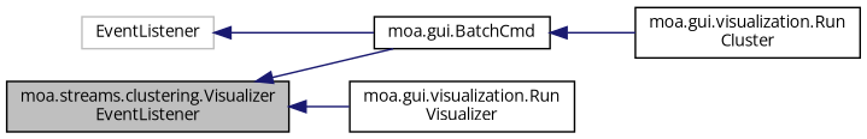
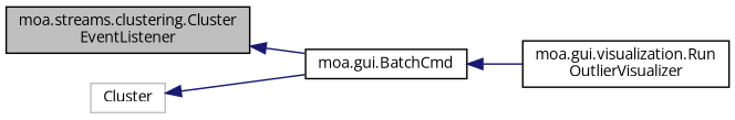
  digraph {
    fontname="Open Sans"
    rankdir=LR
    node [color=black fillcolor=white fontname="Open Sans" fontsize=10 shape=record style=filled]
    edge [color=midnightblue dir=back fontname="Open Sans" fontsize=10 labelfontname=Helvetica labelfontsize=10 style=solid]
-   n1 [fillcolor=grey75 fontcolor=black height=0.2 label="moa.streams.clustering.Visualizer\lEventListener" width=0.4]
+   n1 [fillcolor=grey75 fontcolor=black height=0.2 label="moa.streams.clustering.Cluster\lEventListener" width=0.4]
    n2 [height=0.2 label="moa.gui.BatchCmd" width=0.4]
-   n3 [height=0.2 label="moa.gui.visualization.Run\lVisualizer" width=0.4]
-   n4 [height=0.2 label="moa.gui.visualization.Run\lCluster" width=0.4]
-   n5 [color=grey75 height=0.2 label=EventListener width=0.4]
+   n4 [height=0.2 label="moa.gui.visualization.Run\lOutlierVisualizer" width=0.4]
+   n5 [color=grey75 height=0.2 label=Cluster width=0.4]
    n1 -> n2
-   n1 -> n3
    n2 -> n4
    n5 -> n2
  }
